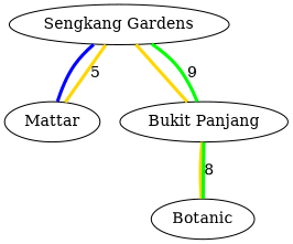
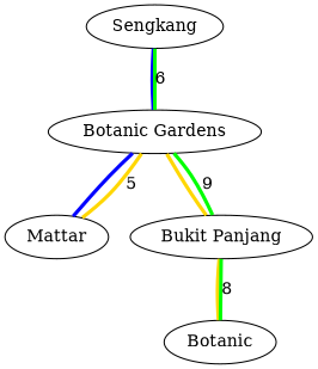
  graph {
    edge [color=green penwidth=3.0]
-   "Botanic Gardens" [label="Sengkang Gardens"]
+   Sengkang
+   "Botanic Gardens"
    Mattar
    "Bukit Panjang"
    n5 [label=Botanic]
+   Sengkang -- "Botanic Gardens" [color=blue]
+   Sengkang -- "Botanic Gardens" [label=6]
    "Botanic Gardens" -- Mattar [color=blue]
    "Botanic Gardens" -- Mattar [color=gold label=5]
    "Botanic Gardens" -- "Bukit Panjang" [color=gold]
    "Botanic Gardens" -- "Bukit Panjang" [label=9]
    "Bukit Panjang" -- n5 [color=gold]
    "Bukit Panjang" -- n5 [label=8]
  }
